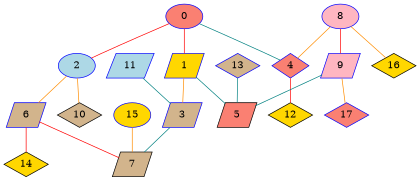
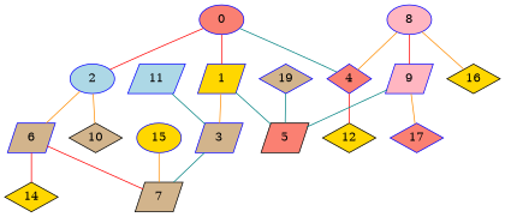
  strict graph {
    fontname="DejaVu Serif"
    node [color=blue fillcolor=gold fontname="DejaVu Serif" shape=parallelogram style=filled]
    edge [color=darkorange fontname="DejaVu Serif"]
    0 [fillcolor=salmon shape=ellipse]
    1
    2 [fillcolor=lightblue shape=ellipse]
    4 [fillcolor=salmon shape=diamond]
    3 [fillcolor=tan]
    5 [fillcolor=salmon color=""]
    6 [fillcolor=tan]
    10 [fillcolor=tan shape=diamond color=""]
    12 [shape=diamond color=""]
    7 [fillcolor=tan color=""]
    14 [shape=diamond color=""]
    11 [fillcolor=lightblue]
    8 [fillcolor=lightpink shape=ellipse]
    9 [fillcolor=lightpink]
    16 [shape=diamond color=""]
    17 [fillcolor=salmon shape=diamond]
-   13 [fillcolor=tan shape=diamond]
+   13 [fillcolor=tan shape=diamond label=19]
    15 [shape=ellipse]
    0 -- 1 [color=red]
    0 -- 2 [color=red]
    0 -- 4 [color=teal]
    1 -- 3
    1 -- 5 [color=teal]
    2 -- 6
    2 -- 10
    4 -- 12 [color=red]
    3 -- 7 [color=teal]
    6 -- 7 [color=red]
    6 -- 14 [color=red]
    11 -- 3 [color=teal]
    8 -- 4
    8 -- 9 [color=red]
    8 -- 16
    9 -- 5 [color=teal]
    9 -- 17
    13 -- 5 [color=teal]
    15 -- 7
  }
